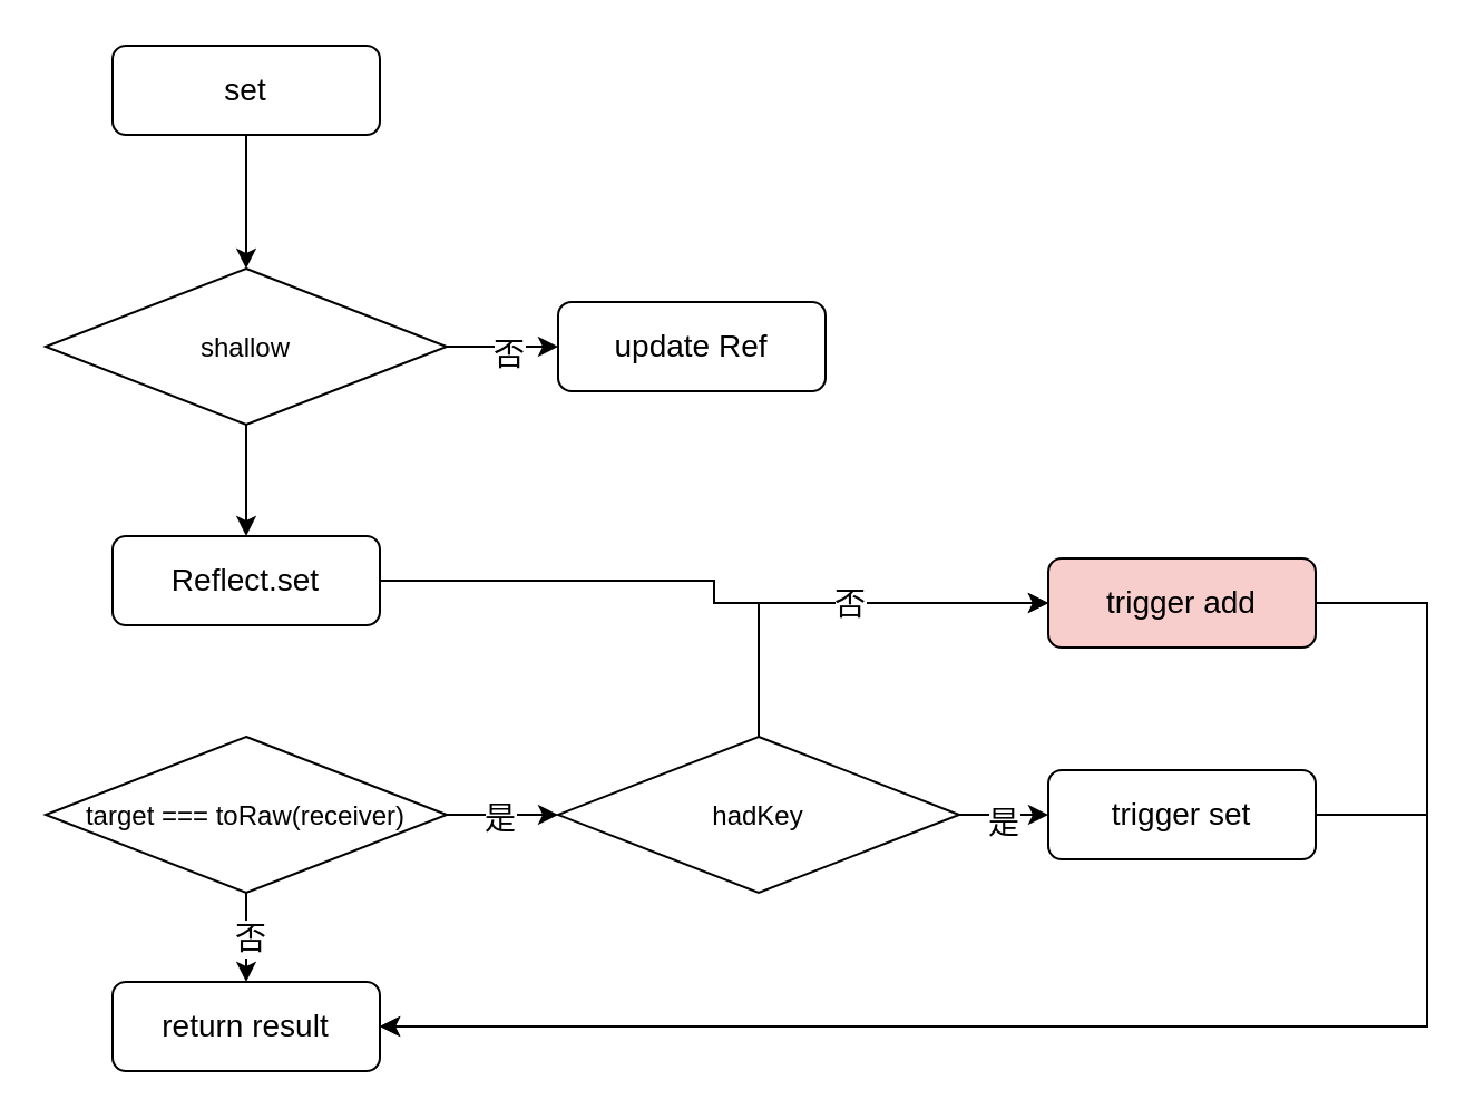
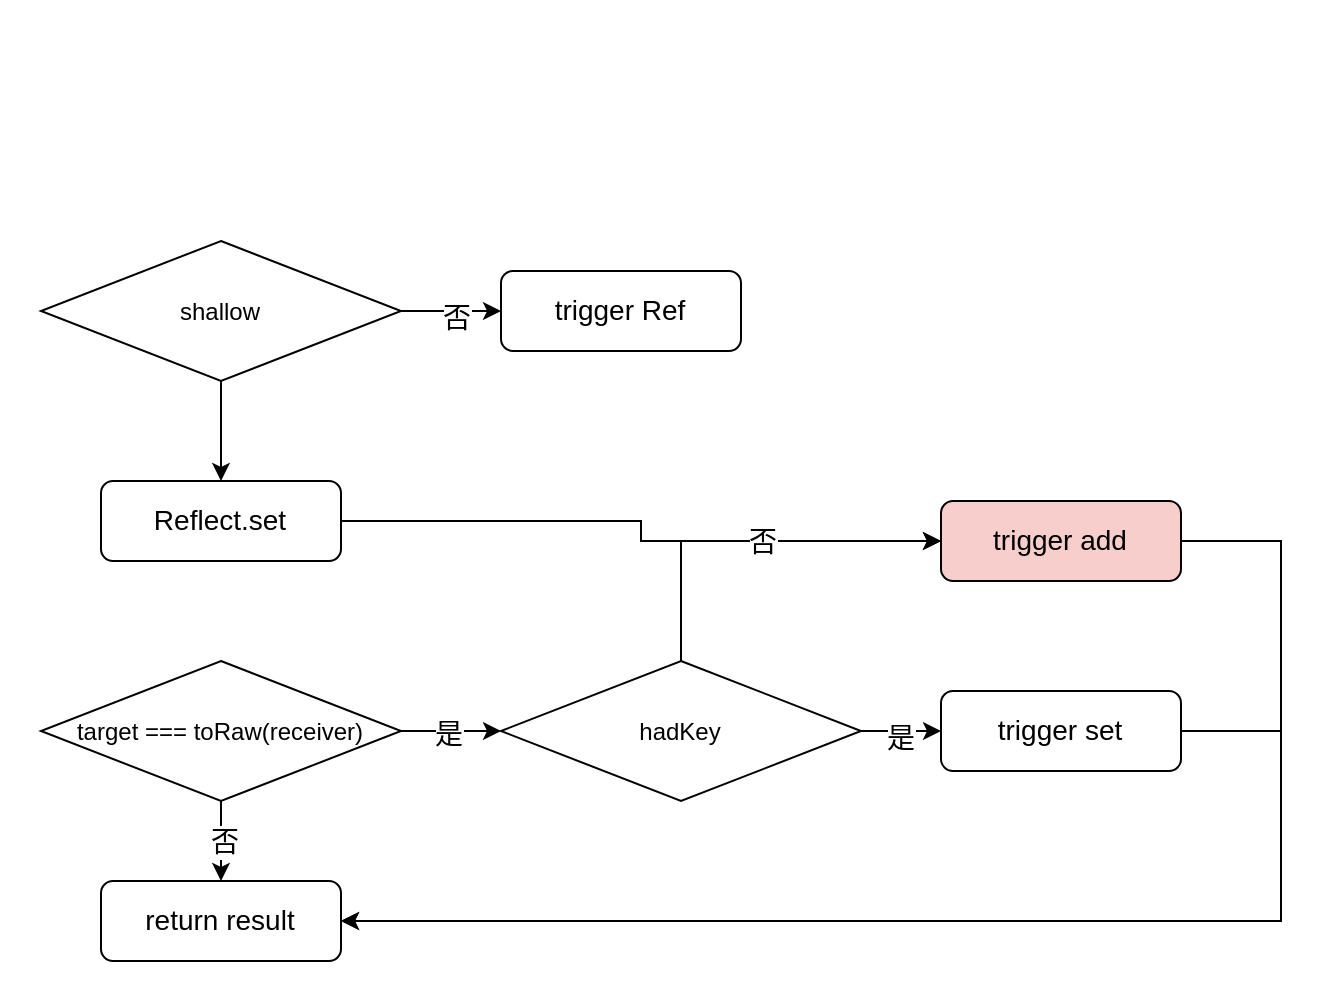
  <mxCell id="0" />
  <mxCell id="1" parent="0" />
- <mxCell id="2" value="" style="edgeStyle=orthogonalEdgeStyle;rounded=0;orthogonalLoop=1;jettySize=auto;html=1;fontSize=14;" edge="1" parent="1" source="3" target="7"><mxGeometry relative="1" as="geometry" /></mxCell>
- <mxCell id="3" value="set" style="rounded=1;whiteSpace=wrap;fontSize=14;glass=0;strokeWidth=1;shadow=0;" vertex="1" parent="1"><mxGeometry x="50" y="20" width="120" height="40" as="geometry" /></mxCell>
  <mxCell id="4" value="" style="edgeStyle=orthogonalEdgeStyle;rounded=0;orthogonalLoop=1;jettySize=auto;html=1;fontSize=14;" edge="1" parent="1" source="7" target="8"><mxGeometry relative="1" as="geometry" /></mxCell>
  <mxCell id="5" value="否" style="edgeLabel;html=1;align=center;verticalAlign=middle;resizable=0;points=[];fontSize=14;" vertex="1" connectable="0" parent="4"><mxGeometry x="0.08" y="-3" relative="1" as="geometry"><mxPoint as="offset" /></mxGeometry></mxCell>
  <mxCell id="6" value="" style="edgeStyle=orthogonalEdgeStyle;rounded=0;orthogonalLoop=1;jettySize=auto;html=1;fontSize=14;" edge="1" parent="1" source="7" target="10"><mxGeometry relative="1" as="geometry" /></mxCell>
  <mxCell id="7" value="shallow" style="rhombus;rounded=0;shadow=0;strokeWidth=1;glass=0;labelBackgroundColor=none;fontFamily=Helvetica;spacing=0;" vertex="1" parent="1"><mxGeometry x="20" y="120" width="180" height="70" as="geometry" /></mxCell>
- <mxCell id="8" value="update Ref" style="rounded=1;whiteSpace=wrap;fontSize=14;glass=0;strokeWidth=1;shadow=0;" vertex="1" parent="1"><mxGeometry x="250" y="135" width="120" height="40" as="geometry" /></mxCell>
+ <mxCell id="8" value="trigger Ref" style="rounded=1;whiteSpace=wrap;fontSize=14;glass=0;strokeWidth=1;shadow=0;" vertex="1" parent="1"><mxGeometry x="250" y="135" width="120" height="40" as="geometry" /></mxCell>
  <mxCell id="9" value="" style="edgeStyle=orthogonalEdgeStyle;rounded=0;orthogonalLoop=1;jettySize=auto;html=1;fontSize=14;" edge="1" parent="1" source="10" target="25"><mxGeometry relative="1" as="geometry" /></mxCell>
  <mxCell id="10" value="Reflect.set" style="rounded=1;whiteSpace=wrap;fontSize=14;glass=0;strokeWidth=1;shadow=0;" vertex="1" parent="1"><mxGeometry x="50" y="240" width="120" height="40" as="geometry" /></mxCell>
  <mxCell id="11" value="" style="edgeStyle=orthogonalEdgeStyle;rounded=0;orthogonalLoop=1;jettySize=auto;html=1;fontSize=14;" edge="1" parent="1" source="15" target="16"><mxGeometry relative="1" as="geometry" /></mxCell>
  <mxCell id="12" value="否" style="edgeLabel;html=1;align=center;verticalAlign=middle;resizable=0;points=[];fontSize=14;" vertex="1" connectable="0" parent="11"><mxGeometry y="1" relative="1" as="geometry"><mxPoint as="offset" /></mxGeometry></mxCell>
  <mxCell id="13" value="" style="edgeStyle=orthogonalEdgeStyle;rounded=0;orthogonalLoop=1;jettySize=auto;html=1;fontSize=14;" edge="1" parent="1" source="15" target="21"><mxGeometry relative="1" as="geometry" /></mxCell>
  <mxCell id="14" value="是" style="edgeLabel;html=1;align=center;verticalAlign=middle;resizable=0;points=[];fontSize=14;" vertex="1" connectable="0" parent="13"><mxGeometry x="-0.08" y="-1" relative="1" as="geometry"><mxPoint as="offset" /></mxGeometry></mxCell>
  <mxCell id="15" value="target === toRaw(receiver)" style="rhombus;rounded=0;shadow=0;strokeWidth=1;glass=0;labelBackgroundColor=none;fontFamily=Helvetica;spacing=0;" vertex="1" parent="1"><mxGeometry x="20" y="330" width="180" height="70" as="geometry" /></mxCell>
  <mxCell id="16" value="return result" style="rounded=1;whiteSpace=wrap;fontSize=14;glass=0;strokeWidth=1;shadow=0;" vertex="1" parent="1"><mxGeometry x="50" y="440" width="120" height="40" as="geometry" /></mxCell>
  <mxCell id="17" value="" style="edgeStyle=orthogonalEdgeStyle;rounded=0;orthogonalLoop=1;jettySize=auto;html=1;fontSize=14;" edge="1" parent="1" source="21" target="23"><mxGeometry relative="1" as="geometry" /></mxCell>
  <mxCell id="18" value="是" style="edgeLabel;html=1;align=center;verticalAlign=middle;resizable=0;points=[];fontSize=14;" vertex="1" connectable="0" parent="17"><mxGeometry x="-0.05" y="-3" relative="1" as="geometry"><mxPoint as="offset" /></mxGeometry></mxCell>
  <mxCell id="19" style="edgeStyle=orthogonalEdgeStyle;rounded=0;orthogonalLoop=1;jettySize=auto;html=1;entryX=0;entryY=0.5;entryDx=0;entryDy=0;fontSize=14;" edge="1" parent="1" source="21" target="25"><mxGeometry relative="1" as="geometry"><Array as="points"><mxPoint x="340" y="270" /></Array></mxGeometry></mxCell>
  <mxCell id="20" value="否" style="edgeLabel;html=1;align=center;verticalAlign=middle;resizable=0;points=[];fontSize=14;" vertex="1" connectable="0" parent="19"><mxGeometry x="0.053" relative="1" as="geometry"><mxPoint as="offset" /></mxGeometry></mxCell>
  <mxCell id="21" value="hadKey" style="rhombus;rounded=0;shadow=0;strokeWidth=1;glass=0;labelBackgroundColor=none;fontFamily=Helvetica;spacing=0;" vertex="1" parent="1"><mxGeometry x="250" y="330" width="180" height="70" as="geometry" /></mxCell>
  <mxCell id="22" style="edgeStyle=orthogonalEdgeStyle;rounded=0;orthogonalLoop=1;jettySize=auto;html=1;fontSize=14;" edge="1" parent="1" source="23"><mxGeometry relative="1" as="geometry"><mxPoint x="170" y="460" as="targetPoint" /><Array as="points"><mxPoint x="640" y="365" /><mxPoint x="640" y="460" /></Array></mxGeometry></mxCell>
  <mxCell id="23" value="trigger set" style="rounded=1;whiteSpace=wrap;fontSize=14;glass=0;strokeWidth=1;shadow=0;" vertex="1" parent="1"><mxGeometry x="470" y="345" width="120" height="40" as="geometry" /></mxCell>
  <mxCell id="24" style="edgeStyle=orthogonalEdgeStyle;rounded=0;orthogonalLoop=1;jettySize=auto;html=1;entryX=1;entryY=0.5;entryDx=0;entryDy=0;fontSize=14;" edge="1" parent="1" source="25" target="16"><mxGeometry relative="1" as="geometry"><Array as="points"><mxPoint x="640" y="270" /><mxPoint x="640" y="460" /></Array></mxGeometry></mxCell>
  <mxCell id="25" value="trigger add" style="rounded=1;whiteSpace=wrap;fontSize=14;glass=0;strokeWidth=1;shadow=0;fillColor=#f8cecc;" vertex="1" parent="1"><mxGeometry x="470" y="250" width="120" height="40" as="geometry" /></mxCell>
